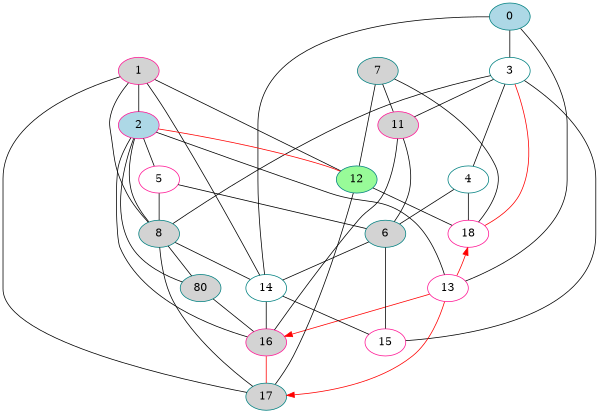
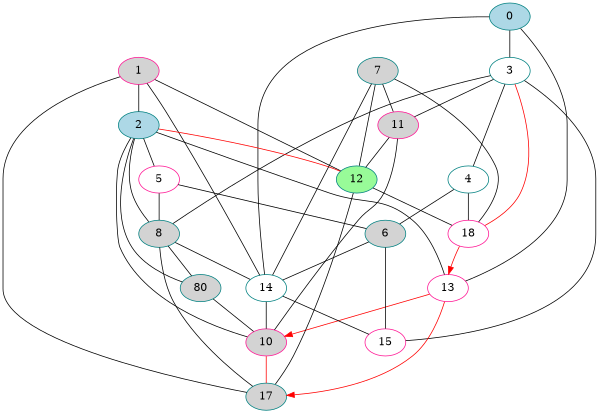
  digraph {
    node [color=teal fillcolor=lightgrey style=filled]
    edge [dir=none]
    0 [fillcolor=lightblue]
    3 [fillcolor=white]
    13 [color=deeppink fillcolor=white]
    14 [fillcolor=white]
    1 [color=deeppink]
-   2 [color=deeppink fillcolor=lightblue]
+   2 [fillcolor=lightblue]
    8
    12 [fillcolor=palegreen]
    17
    4 [fillcolor=white]
    11 [color=deeppink]
    15 [color=deeppink fillcolor=white]
    18 [color=deeppink fillcolor=white]
-   16 [color=deeppink]
+   16 [color=deeppink label=10]
    5 [color=deeppink fillcolor=white]
    n16 [label=80]
    6
    7
    0 -> 3
    0 -> 13
    0 -> 14
    3 -> 8
    3 -> 4
    3 -> 11
    3 -> 15
    3 -> 18 [color=red]
    13 -> 17 [color=red dir=forward]
-   13 -> 18 [color=red dir=forward]
+   18 -> 13 [color=red dir=forward]
    13 -> 16 [color=red dir=forward]
    14 -> 15
    14 -> 16
    1 -> 14
    1 -> 2
-   1 -> 8
    1 -> 12
    1 -> 17
    2 -> 13
    2 -> 8
    2 -> 12 [color=red]
    2 -> 16
    2 -> 5
    2 -> n16
    8 -> 14
    8 -> 17
    8 -> n16
    12 -> 17
    12 -> 18
    4 -> 18
    4 -> 6
-   11 -> 6
+   11 -> 12
    11 -> 16
    16 -> 17 [color=red]
    5 -> 8
    5 -> 6
    n16 -> 16
    6 -> 14
    6 -> 15
+   7 -> 14
    7 -> 12
    7 -> 11
    7 -> 18
  }
